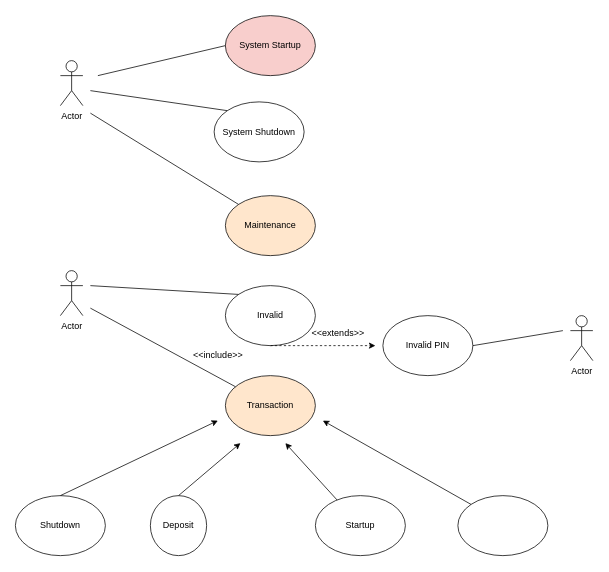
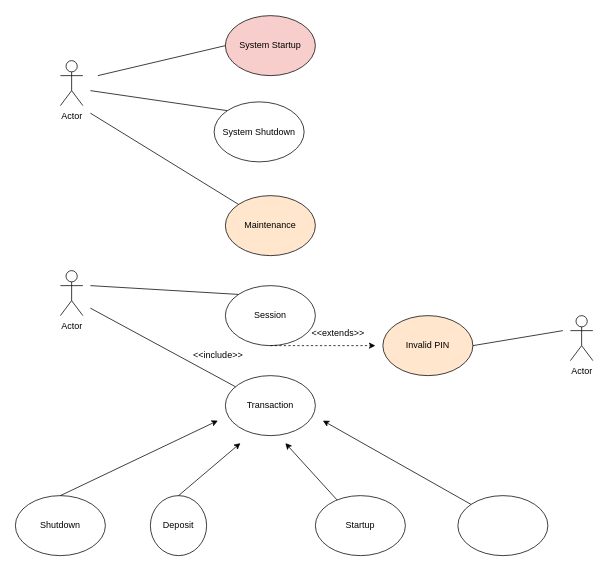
  <mxCell id="0" />
  <mxCell id="1" parent="0" />
  <mxCell id="2" value="Actor" style="shape=umlActor;verticalLabelPosition=bottom;verticalAlign=top;html=1;outlineConnect=0;" vertex="1" parent="1"><mxGeometry x="80" y="80" width="30" height="60" as="geometry" /></mxCell>
  <mxCell id="3" value="Actor" style="shape=umlActor;verticalLabelPosition=bottom;verticalAlign=top;html=1;outlineConnect=0;" vertex="1" parent="1"><mxGeometry x="80" y="360" width="30" height="60" as="geometry" /></mxCell>
  <mxCell id="4" value="System Startup" style="ellipse;whiteSpace=wrap;html=1;fillColor=#f8cecc;" vertex="1" parent="1"><mxGeometry x="300" y="20" width="120" height="80" as="geometry" /></mxCell>
  <mxCell id="5" value="System Shutdown" style="ellipse;whiteSpace=wrap;html=1;" vertex="1" parent="1"><mxGeometry x="285" y="135" width="120" height="80" as="geometry" /></mxCell>
  <mxCell id="6" value="Maintenance" style="ellipse;whiteSpace=wrap;html=1;fillColor=#ffe6cc;" vertex="1" parent="1"><mxGeometry x="300" y="260" width="120" height="80" as="geometry" /></mxCell>
- <mxCell id="7" value="Invalid" style="ellipse;whiteSpace=wrap;html=1;" vertex="1" parent="1"><mxGeometry x="300" y="380" width="120" height="80" as="geometry" /></mxCell>
- <mxCell id="8" value="Transaction" style="ellipse;whiteSpace=wrap;html=1;fillColor=#ffe6cc;" vertex="1" parent="1"><mxGeometry x="300" y="500" width="120" height="80" as="geometry" /></mxCell>
- <mxCell id="9" value="Invalid PIN" style="ellipse;whiteSpace=wrap;html=1;" vertex="1" parent="1"><mxGeometry x="510" y="420" width="120" height="80" as="geometry" /></mxCell>
+ <mxCell id="7" value="Session" style="ellipse;whiteSpace=wrap;html=1;" vertex="1" parent="1"><mxGeometry x="300" y="380" width="120" height="80" as="geometry" /></mxCell>
+ <mxCell id="8" value="Transaction" style="ellipse;whiteSpace=wrap;html=1;" vertex="1" parent="1"><mxGeometry x="300" y="500" width="120" height="80" as="geometry" /></mxCell>
+ <mxCell id="9" value="Invalid PIN" style="ellipse;whiteSpace=wrap;html=1;fillColor=#ffe6cc;" vertex="1" parent="1"><mxGeometry x="510" y="420" width="120" height="80" as="geometry" /></mxCell>
  <mxCell id="10" value="Shutdown" style="ellipse;whiteSpace=wrap;html=1;" vertex="1" parent="1"><mxGeometry x="20" y="660" width="120" height="80" as="geometry" /></mxCell>
  <mxCell id="11" value="Deposit" style="ellipse;whiteSpace=wrap;html=1;" vertex="1" parent="1"><mxGeometry x="200" y="660" width="75" height="80" as="geometry" /></mxCell>
  <mxCell id="12" value="Startup" style="ellipse;whiteSpace=wrap;html=1;" vertex="1" parent="1"><mxGeometry x="420" y="660" width="120" height="80" as="geometry" /></mxCell>
  <mxCell id="13" value="" style="ellipse;whiteSpace=wrap;html=1;" vertex="1" parent="1"><mxGeometry x="610" y="660" width="120" height="80" as="geometry" /></mxCell>
  <mxCell id="14" value="" style="endArrow=none;html=1;rounded=0;entryX=0;entryY=0.5;entryDx=0;entryDy=0;" edge="1" parent="1" target="4"><mxGeometry width="50" height="50" relative="1" as="geometry"><mxPoint x="130" y="100" as="sourcePoint" /><mxPoint x="280" y="50" as="targetPoint" /></mxGeometry></mxCell>
  <mxCell id="15" value="" style="endArrow=none;html=1;rounded=0;entryX=0;entryY=0;entryDx=0;entryDy=0;" edge="1" parent="1" target="5"><mxGeometry width="50" height="50" relative="1" as="geometry"><mxPoint x="120" y="120" as="sourcePoint" /><mxPoint x="290" y="160" as="targetPoint" /></mxGeometry></mxCell>
  <mxCell id="16" value="" style="endArrow=none;html=1;rounded=0;entryX=0;entryY=0;entryDx=0;entryDy=0;" edge="1" parent="1" target="6"><mxGeometry width="50" height="50" relative="1" as="geometry"><mxPoint x="120" y="150" as="sourcePoint" /><mxPoint x="310" y="250" as="targetPoint" /></mxGeometry></mxCell>
  <mxCell id="17" value="" style="endArrow=none;html=1;rounded=0;entryX=0;entryY=0;entryDx=0;entryDy=0;" edge="1" parent="1" target="7"><mxGeometry width="50" height="50" relative="1" as="geometry"><mxPoint x="120" y="380" as="sourcePoint" /><mxPoint x="290" y="400" as="targetPoint" /></mxGeometry></mxCell>
  <mxCell id="18" value="" style="endArrow=none;html=1;rounded=0;" edge="1" parent="1" target="8"><mxGeometry width="50" height="50" relative="1" as="geometry"><mxPoint x="120" y="410" as="sourcePoint" /><mxPoint x="410" y="410" as="targetPoint" /></mxGeometry></mxCell>
  <mxCell id="19" value="Actor" style="shape=umlActor;verticalLabelPosition=bottom;verticalAlign=top;html=1;outlineConnect=0;" vertex="1" parent="1"><mxGeometry x="760" y="420" width="30" height="60" as="geometry" /></mxCell>
  <mxCell id="20" value="" style="endArrow=classic;html=1;rounded=0;exitX=0.5;exitY=0;exitDx=0;exitDy=0;" edge="1" parent="1" source="10"><mxGeometry width="50" height="50" relative="1" as="geometry"><mxPoint x="120" y="650" as="sourcePoint" /><mxPoint x="290" y="560" as="targetPoint" /></mxGeometry></mxCell>
  <mxCell id="21" value="" style="endArrow=classic;html=1;rounded=0;exitX=0.5;exitY=0;exitDx=0;exitDy=0;" edge="1" parent="1" source="11"><mxGeometry width="50" height="50" relative="1" as="geometry"><mxPoint x="280" y="650" as="sourcePoint" /><mxPoint x="320" y="590" as="targetPoint" /></mxGeometry></mxCell>
  <mxCell id="22" value="" style="endArrow=classic;html=1;rounded=0;" edge="1" parent="1" source="12"><mxGeometry width="50" height="50" relative="1" as="geometry"><mxPoint x="400" y="670" as="sourcePoint" /><mxPoint x="380" y="590" as="targetPoint" /></mxGeometry></mxCell>
  <mxCell id="23" value="" style="endArrow=classic;html=1;rounded=0;exitX=0;exitY=0;exitDx=0;exitDy=0;" edge="1" parent="1" source="13"><mxGeometry width="50" height="50" relative="1" as="geometry"><mxPoint x="560" y="610" as="sourcePoint" /><mxPoint x="430" y="560" as="targetPoint" /></mxGeometry></mxCell>
  <mxCell id="24" value="" style="endArrow=none;html=1;rounded=0;" edge="1" parent="1"><mxGeometry width="50" height="50" relative="1" as="geometry"><mxPoint x="630" y="460" as="sourcePoint" /><mxPoint x="750" y="440" as="targetPoint" /></mxGeometry></mxCell>
  <mxCell id="25" value="" style="html=1;labelBackgroundColor=#ffffff;startArrow=none;startFill=0;startSize=6;endArrow=classic;endFill=1;endSize=6;jettySize=auto;orthogonalLoop=1;strokeWidth=1;dashed=1;fontSize=14;rounded=0;exitX=0.5;exitY=1;exitDx=0;exitDy=0;" edge="1" parent="1" source="7"><mxGeometry width="60" height="60" relative="1" as="geometry"><mxPoint x="440" y="500" as="sourcePoint" /><mxPoint x="500" y="460" as="targetPoint" /></mxGeometry></mxCell>
  <mxCell id="26" value="&amp;lt;&amp;lt;extends&amp;gt;&amp;gt;" style="text;html=1;align=center;verticalAlign=middle;resizable=0;points=[];autosize=1;strokeColor=none;fillColor=none;" vertex="1" parent="1"><mxGeometry x="405" y="428" width="90" height="30" as="geometry" /></mxCell>
  <mxCell id="27" value="&amp;lt;&amp;lt;include&amp;gt;&amp;gt;" style="text;html=1;align=center;verticalAlign=middle;resizable=0;points=[];autosize=1;strokeColor=none;fillColor=none;" vertex="1" parent="1"><mxGeometry x="245" y="458" width="90" height="30" as="geometry" /></mxCell>
